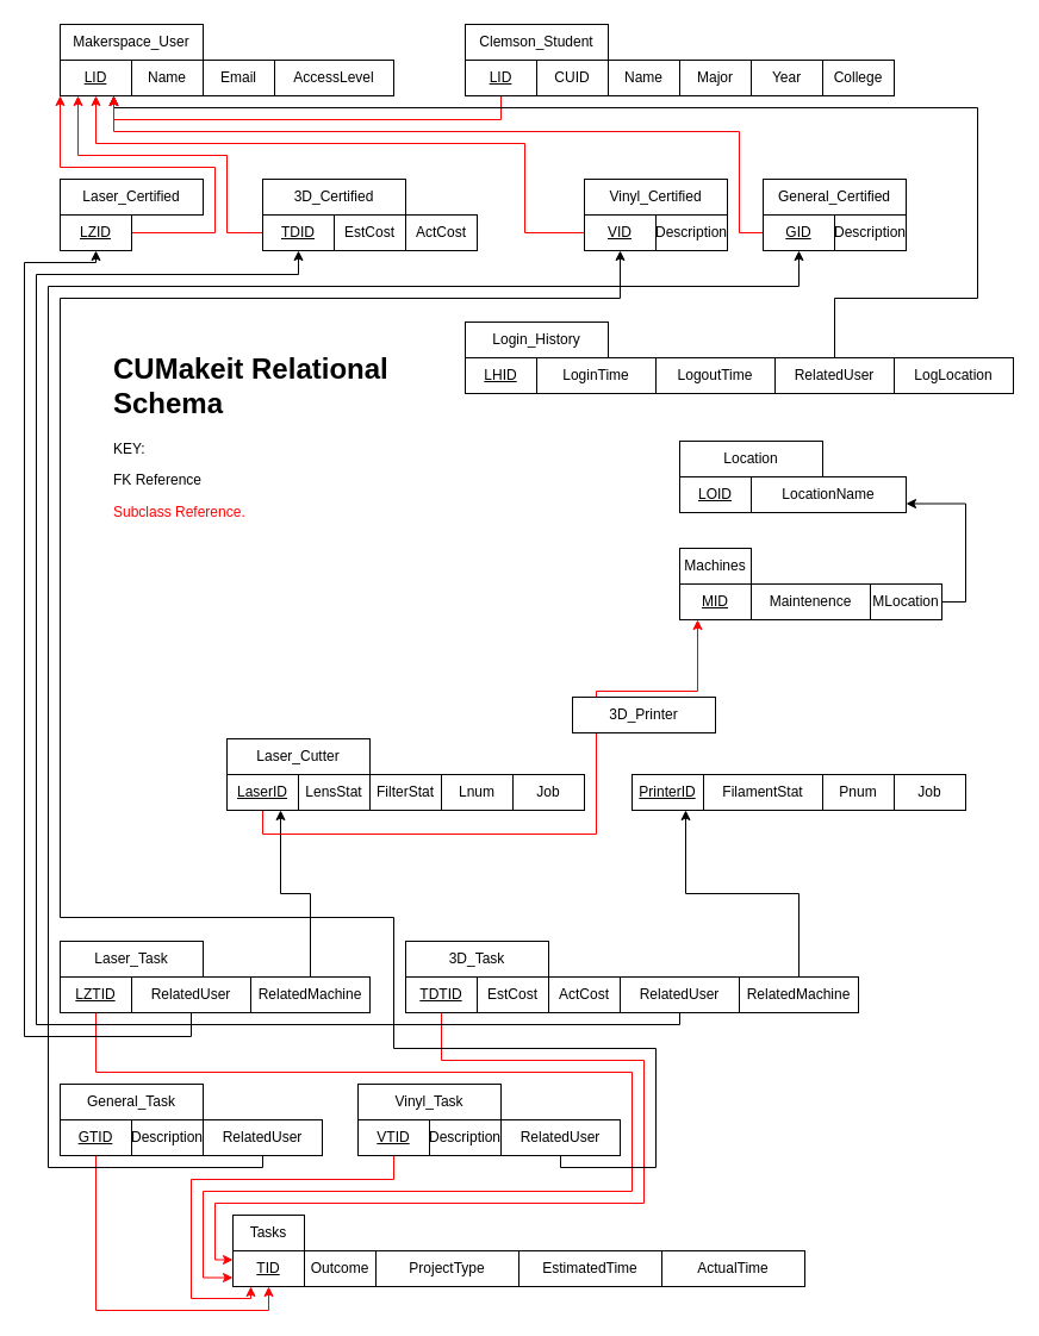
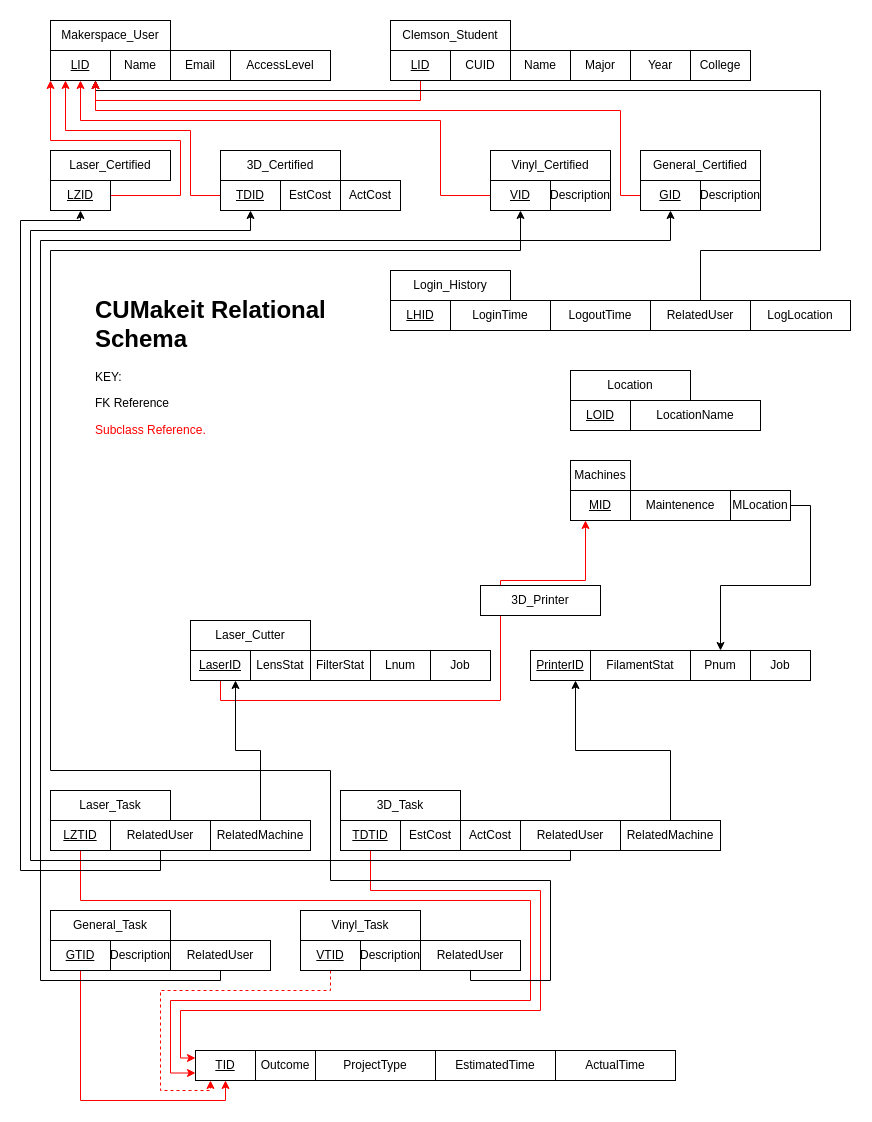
  <mxCell id="0" />
  <mxCell id="1" parent="0" />
  <mxCell id="2" value="Makerspace_User" style="rounded=0;whiteSpace=wrap;html=1;" parent="1" vertex="1"><mxGeometry x="50" y="20" width="120" height="30" as="geometry" /></mxCell>
  <mxCell id="3" value="&lt;u&gt;LID&lt;/u&gt;" style="rounded=0;whiteSpace=wrap;html=1;" parent="1" vertex="1"><mxGeometry x="50" y="50" width="60" height="30" as="geometry" /></mxCell>
  <mxCell id="4" value="Name" style="rounded=0;whiteSpace=wrap;html=1;" parent="1" vertex="1"><mxGeometry x="110" y="50" width="60" height="30" as="geometry" /></mxCell>
  <mxCell id="5" value="Email" style="rounded=0;whiteSpace=wrap;html=1;" parent="1" vertex="1"><mxGeometry x="170" y="50" width="60" height="30" as="geometry" /></mxCell>
  <mxCell id="6" value="AccessLevel" style="rounded=0;whiteSpace=wrap;html=1;" parent="1" vertex="1"><mxGeometry x="230" y="50" width="100" height="30" as="geometry" /></mxCell>
  <mxCell id="7" value="Clemson_Student" style="rounded=0;whiteSpace=wrap;html=1;" parent="1" vertex="1"><mxGeometry x="390" y="20" width="120" height="30" as="geometry" /></mxCell>
  <mxCell id="8" style="edgeStyle=orthogonalEdgeStyle;rounded=0;orthogonalLoop=1;jettySize=auto;html=1;exitX=0.5;exitY=1;exitDx=0;exitDy=0;entryX=0.75;entryY=1;entryDx=0;entryDy=0;strokeColor=#FF0000;" parent="1" source="9" target="3" edge="1"><mxGeometry relative="1" as="geometry" /></mxCell>
  <mxCell id="9" value="&lt;u&gt;LID&lt;/u&gt;" style="rounded=0;whiteSpace=wrap;html=1;" parent="1" vertex="1"><mxGeometry x="390" y="50" width="60" height="30" as="geometry" /></mxCell>
  <mxCell id="10" value="CUID" style="rounded=0;whiteSpace=wrap;html=1;" parent="1" vertex="1"><mxGeometry x="450" y="50" width="60" height="30" as="geometry" /></mxCell>
  <mxCell id="11" value="Name" style="rounded=0;whiteSpace=wrap;html=1;" parent="1" vertex="1"><mxGeometry x="510" y="50" width="60" height="30" as="geometry" /></mxCell>
  <mxCell id="12" value="Login_History" style="rounded=0;whiteSpace=wrap;html=1;" parent="1" vertex="1"><mxGeometry x="390" y="270" width="120" height="30" as="geometry" /></mxCell>
  <mxCell id="13" value="&lt;u&gt;LHID&lt;/u&gt;" style="rounded=0;whiteSpace=wrap;html=1;" parent="1" vertex="1"><mxGeometry x="390" y="300" width="60" height="30" as="geometry" /></mxCell>
  <mxCell id="14" value="LoginTime" style="rounded=0;whiteSpace=wrap;html=1;" parent="1" vertex="1"><mxGeometry x="450" y="300" width="100" height="30" as="geometry" /></mxCell>
  <mxCell id="15" style="edgeStyle=orthogonalEdgeStyle;rounded=0;orthogonalLoop=1;jettySize=auto;html=1;exitX=0.5;exitY=1;exitDx=0;exitDy=0;entryX=0.25;entryY=1;entryDx=0;entryDy=0;strokeColor=#FF0000;" parent="1" source="16" target="30" edge="1"><mxGeometry relative="1" as="geometry"><mxPoint x="500" y="570" as="targetPoint" /><Array as="points"><mxPoint x="220" y="700" /><mxPoint x="500" y="700" /><mxPoint x="500" y="580" /><mxPoint x="585" y="580" /></Array></mxGeometry></mxCell>
  <mxCell id="16" value="&lt;u&gt;LaserID&lt;/u&gt;" style="rounded=0;whiteSpace=wrap;html=1;" parent="1" vertex="1"><mxGeometry x="190" y="650" width="60" height="30" as="geometry" /></mxCell>
  <mxCell id="17" value="Laser_Cutter" style="rounded=0;whiteSpace=wrap;html=1;" parent="1" vertex="1"><mxGeometry x="190" y="620" width="120" height="30" as="geometry" /></mxCell>
  <mxCell id="18" value="LensStat" style="rounded=0;whiteSpace=wrap;html=1;" parent="1" vertex="1"><mxGeometry x="250" y="650" width="60" height="30" as="geometry" /></mxCell>
  <mxCell id="19" value="Laser_Task" style="rounded=0;whiteSpace=wrap;html=1;" parent="1" vertex="1"><mxGeometry x="50" y="790" width="120" height="30" as="geometry" /></mxCell>
  <mxCell id="20" style="edgeStyle=orthogonalEdgeStyle;rounded=0;orthogonalLoop=1;jettySize=auto;html=1;exitX=0.5;exitY=1;exitDx=0;exitDy=0;entryX=0;entryY=0.75;entryDx=0;entryDy=0;strokeColor=#FF0000;" parent="1" source="21" target="23" edge="1"><mxGeometry relative="1" as="geometry"><mxPoint x="30" y="1060" as="targetPoint" /><Array as="points"><mxPoint x="80" y="900" /><mxPoint x="530" y="900" /><mxPoint x="530" y="1000" /><mxPoint x="170" y="1000" /><mxPoint x="170" y="1073" /></Array></mxGeometry></mxCell>
  <mxCell id="21" value="&lt;u&gt;LZTID&lt;/u&gt;" style="rounded=0;whiteSpace=wrap;html=1;" parent="1" vertex="1"><mxGeometry x="50" y="820" width="60" height="30" as="geometry" /></mxCell>
- <mxCell id="22" value="Tasks" style="rounded=0;whiteSpace=wrap;html=1;" parent="1" vertex="1"><mxGeometry x="195" y="1020" width="60" height="30" as="geometry" /></mxCell>
  <mxCell id="23" value="&lt;u&gt;TID&lt;/u&gt;" style="rounded=0;whiteSpace=wrap;html=1;" parent="1" vertex="1"><mxGeometry x="195" y="1050" width="60" height="30" as="geometry" /></mxCell>
  <mxCell id="24" value="Outcome" style="rounded=0;whiteSpace=wrap;html=1;" parent="1" vertex="1"><mxGeometry x="255" y="1050" width="60" height="30" as="geometry" /></mxCell>
  <mxCell id="25" value="ProjectType" style="rounded=0;whiteSpace=wrap;html=1;" parent="1" vertex="1"><mxGeometry x="315" y="1050" width="120" height="30" as="geometry" /></mxCell>
  <mxCell id="26" value="Location" style="rounded=0;whiteSpace=wrap;html=1;" parent="1" vertex="1"><mxGeometry x="570" y="370" width="120" height="30" as="geometry" /></mxCell>
  <mxCell id="27" value="&lt;u&gt;LOID&lt;/u&gt;" style="rounded=0;whiteSpace=wrap;html=1;" parent="1" vertex="1"><mxGeometry x="570" y="400" width="60" height="30" as="geometry" /></mxCell>
  <mxCell id="28" value="LocationName" style="rounded=0;whiteSpace=wrap;html=1;" parent="1" vertex="1"><mxGeometry x="630" y="400" width="130" height="30" as="geometry" /></mxCell>
  <mxCell id="29" value="Machines" style="rounded=0;whiteSpace=wrap;html=1;" parent="1" vertex="1"><mxGeometry x="570" y="460" width="60" height="30" as="geometry" /></mxCell>
  <mxCell id="30" value="&lt;u&gt;MID&lt;/u&gt;" style="rounded=0;whiteSpace=wrap;html=1;" parent="1" vertex="1"><mxGeometry x="570" y="490" width="60" height="30" as="geometry" /></mxCell>
  <mxCell id="31" value="Maintenence" style="rounded=0;whiteSpace=wrap;html=1;" parent="1" vertex="1"><mxGeometry x="630" y="490" width="100" height="30" as="geometry" /></mxCell>
  <mxCell id="32" value="Major" style="rounded=0;whiteSpace=wrap;html=1;" parent="1" vertex="1"><mxGeometry x="570" y="50" width="60" height="30" as="geometry" /></mxCell>
  <mxCell id="33" value="Year" style="rounded=0;whiteSpace=wrap;html=1;" parent="1" vertex="1"><mxGeometry x="630" y="50" width="60" height="30" as="geometry" /></mxCell>
  <mxCell id="34" value="College" style="rounded=0;whiteSpace=wrap;html=1;" parent="1" vertex="1"><mxGeometry x="690" y="50" width="60" height="30" as="geometry" /></mxCell>
  <mxCell id="35" value="LogoutTime" style="rounded=0;whiteSpace=wrap;html=1;" parent="1" vertex="1"><mxGeometry x="550" y="300" width="100" height="30" as="geometry" /></mxCell>
  <mxCell id="36" style="edgeStyle=orthogonalEdgeStyle;rounded=0;orthogonalLoop=1;jettySize=auto;html=1;exitX=0.5;exitY=0;exitDx=0;exitDy=0;strokeColor=#000000;entryX=0.75;entryY=1;entryDx=0;entryDy=0;" parent="1" source="37" target="3" edge="1"><mxGeometry relative="1" as="geometry"><mxPoint x="100" y="90" as="targetPoint" /><Array as="points"><mxPoint x="700" y="250" /><mxPoint x="820" y="250" /><mxPoint x="820" y="90" /><mxPoint x="95" y="90" /></Array></mxGeometry></mxCell>
  <mxCell id="37" value="RelatedUser" style="rounded=0;whiteSpace=wrap;html=1;" parent="1" vertex="1"><mxGeometry x="650" y="300" width="100" height="30" as="geometry" /></mxCell>
  <mxCell id="38" value="LogLocation" style="rounded=0;whiteSpace=wrap;html=1;" parent="1" vertex="1"><mxGeometry x="750" y="300" width="100" height="30" as="geometry" /></mxCell>
  <mxCell id="39" value="EstimatedTime" style="rounded=0;whiteSpace=wrap;html=1;" parent="1" vertex="1"><mxGeometry x="435" y="1050" width="120" height="30" as="geometry" /></mxCell>
  <mxCell id="40" value="ActualTime" style="rounded=0;whiteSpace=wrap;html=1;" parent="1" vertex="1"><mxGeometry x="555" y="1050" width="120" height="30" as="geometry" /></mxCell>
  <mxCell id="41" value="3D_Task" style="rounded=0;whiteSpace=wrap;html=1;" parent="1" vertex="1"><mxGeometry x="340" y="790" width="120" height="30" as="geometry" /></mxCell>
  <mxCell id="42" style="edgeStyle=orthogonalEdgeStyle;rounded=0;orthogonalLoop=1;jettySize=auto;html=1;exitX=0.5;exitY=1;exitDx=0;exitDy=0;entryX=0;entryY=0.25;entryDx=0;entryDy=0;strokeColor=#FF0000;" parent="1" source="43" target="23" edge="1"><mxGeometry relative="1" as="geometry"><mxPoint x="20" y="1060" as="targetPoint" /><Array as="points"><mxPoint x="370" y="890" /><mxPoint x="540" y="890" /><mxPoint x="540" y="1010" /><mxPoint x="180" y="1010" /><mxPoint x="180" y="1058" /></Array></mxGeometry></mxCell>
  <mxCell id="43" value="&lt;u&gt;TDTID&lt;/u&gt;" style="rounded=0;whiteSpace=wrap;html=1;" parent="1" vertex="1"><mxGeometry x="340" y="820" width="60" height="30" as="geometry" /></mxCell>
  <mxCell id="44" value="Vinyl_Task" style="rounded=0;whiteSpace=wrap;html=1;" parent="1" vertex="1"><mxGeometry x="300" y="910" width="120" height="30" as="geometry" /></mxCell>
- <mxCell id="45" style="edgeStyle=orthogonalEdgeStyle;rounded=0;orthogonalLoop=1;jettySize=auto;html=1;exitX=0.5;exitY=1;exitDx=0;exitDy=0;entryX=0.25;entryY=1;entryDx=0;entryDy=0;fillColor=#f8cecc;strokeColor=#FF0000;" parent="1" source="46" target="23" edge="1"><mxGeometry relative="1" as="geometry"><mxPoint x="210" y="1090" as="targetPoint" /><Array as="points"><mxPoint x="330" y="990" /><mxPoint x="160" y="990" /><mxPoint x="160" y="1090" /><mxPoint x="210" y="1090" /></Array></mxGeometry></mxCell>
+ <mxCell id="45" style="edgeStyle=orthogonalEdgeStyle;rounded=0;orthogonalLoop=1;jettySize=auto;html=1;exitX=0.5;exitY=1;exitDx=0;exitDy=0;entryX=0.25;entryY=1;entryDx=0;entryDy=0;fillColor=#f8cecc;strokeColor=#FF0000;dashed=1;" parent="1" source="46" target="23" edge="1"><mxGeometry relative="1" as="geometry"><mxPoint x="210" y="1090" as="targetPoint" /><Array as="points"><mxPoint x="330" y="990" /><mxPoint x="160" y="990" /><mxPoint x="160" y="1090" /><mxPoint x="210" y="1090" /></Array></mxGeometry></mxCell>
  <mxCell id="46" value="&lt;u&gt;VTID&lt;/u&gt;" style="rounded=0;whiteSpace=wrap;html=1;" parent="1" vertex="1"><mxGeometry x="300" y="940" width="60" height="30" as="geometry" /></mxCell>
  <mxCell id="47" value="General_Task" style="rounded=0;whiteSpace=wrap;html=1;" parent="1" vertex="1"><mxGeometry x="50" y="910" width="120" height="30" as="geometry" /></mxCell>
  <mxCell id="48" style="edgeStyle=orthogonalEdgeStyle;rounded=0;orthogonalLoop=1;jettySize=auto;html=1;exitX=0.5;exitY=1;exitDx=0;exitDy=0;entryX=0.5;entryY=1;entryDx=0;entryDy=0;strokeColor=#FF0000;" parent="1" source="49" target="23" edge="1"><mxGeometry relative="1" as="geometry"><mxPoint x="230" y="1100" as="targetPoint" /><Array as="points"><mxPoint x="80" y="1100" /><mxPoint x="225" y="1100" /></Array></mxGeometry></mxCell>
  <mxCell id="49" value="&lt;u&gt;GTID&lt;/u&gt;" style="rounded=0;whiteSpace=wrap;html=1;" parent="1" vertex="1"><mxGeometry x="50" y="940" width="60" height="30" as="geometry" /></mxCell>
  <mxCell id="50" value="EstCost" style="rounded=0;whiteSpace=wrap;html=1;" parent="1" vertex="1"><mxGeometry x="400" y="820" width="60" height="30" as="geometry" /></mxCell>
  <mxCell id="51" value="ActCost" style="rounded=0;whiteSpace=wrap;html=1;" parent="1" vertex="1"><mxGeometry x="460" y="820" width="60" height="30" as="geometry" /></mxCell>
- <mxCell id="52" style="edgeStyle=orthogonalEdgeStyle;rounded=0;orthogonalLoop=1;jettySize=auto;html=1;exitX=1;exitY=0.5;exitDx=0;exitDy=0;entryX=1;entryY=0.75;entryDx=0;entryDy=0;" parent="1" source="53" target="28" edge="1"><mxGeometry relative="1" as="geometry" /></mxCell>
+ <mxCell id="52" style="edgeStyle=orthogonalEdgeStyle;rounded=0;orthogonalLoop=1;jettySize=auto;html=1;exitX=1;exitY=0.5;exitDx=0;exitDy=0;" parent="1" source="53" target="60" edge="1"><mxGeometry relative="1" as="geometry" /></mxCell>
  <mxCell id="53" value="MLocation" style="rounded=0;whiteSpace=wrap;html=1;" parent="1" vertex="1"><mxGeometry x="730" y="490" width="60" height="30" as="geometry" /></mxCell>
  <mxCell id="54" value="&lt;u&gt;PrinterID&lt;/u&gt;" style="rounded=0;whiteSpace=wrap;html=1;" parent="1" vertex="1"><mxGeometry x="530" y="650" width="60" height="30" as="geometry" /></mxCell>
  <mxCell id="55" value="3D_Printer" style="rounded=0;whiteSpace=wrap;html=1;" parent="1" vertex="1"><mxGeometry x="480" y="585" width="120" height="30" as="geometry" /></mxCell>
  <mxCell id="56" value="FilamentStat" style="rounded=0;whiteSpace=wrap;html=1;" parent="1" vertex="1"><mxGeometry x="590" y="650" width="100" height="30" as="geometry" /></mxCell>
  <mxCell id="57" value="FilterStat" style="rounded=0;whiteSpace=wrap;html=1;" parent="1" vertex="1"><mxGeometry x="310" y="650" width="60" height="30" as="geometry" /></mxCell>
  <mxCell id="58" value="Lnum" style="rounded=0;whiteSpace=wrap;html=1;" parent="1" vertex="1"><mxGeometry x="370" y="650" width="60" height="30" as="geometry" /></mxCell>
  <mxCell id="59" value="Job" style="rounded=0;whiteSpace=wrap;html=1;" parent="1" vertex="1"><mxGeometry x="430" y="650" width="60" height="30" as="geometry" /></mxCell>
  <mxCell id="60" value="Pnum" style="rounded=0;whiteSpace=wrap;html=1;" parent="1" vertex="1"><mxGeometry x="690" y="650" width="60" height="30" as="geometry" /></mxCell>
  <mxCell id="61" value="Job" style="rounded=0;whiteSpace=wrap;html=1;" parent="1" vertex="1"><mxGeometry x="750" y="650" width="60" height="30" as="geometry" /></mxCell>
  <mxCell id="62" value="Description" style="rounded=0;whiteSpace=wrap;html=1;" parent="1" vertex="1"><mxGeometry x="360" y="940" width="60" height="30" as="geometry" /></mxCell>
  <mxCell id="63" value="Description" style="rounded=0;whiteSpace=wrap;html=1;" parent="1" vertex="1"><mxGeometry x="110" y="940" width="60" height="30" as="geometry" /></mxCell>
  <mxCell id="64" value="Laser_Certified" style="rounded=0;whiteSpace=wrap;html=1;" parent="1" vertex="1"><mxGeometry x="50" y="150" width="120" height="30" as="geometry" /></mxCell>
  <mxCell id="65" style="edgeStyle=orthogonalEdgeStyle;rounded=0;orthogonalLoop=1;jettySize=auto;html=1;exitX=1;exitY=0.5;exitDx=0;exitDy=0;entryX=0;entryY=1;entryDx=0;entryDy=0;fillColor=#d5e8d4;strokeColor=#FF0000;" parent="1" source="66" target="3" edge="1"><mxGeometry relative="1" as="geometry"><mxPoint x="190" y="130" as="targetPoint" /><Array as="points"><mxPoint x="180" y="195" /><mxPoint x="180" y="140" /><mxPoint x="50" y="140" /></Array></mxGeometry></mxCell>
  <mxCell id="66" value="&lt;u&gt;LZID&lt;/u&gt;" style="rounded=0;whiteSpace=wrap;html=1;" parent="1" vertex="1"><mxGeometry x="50" y="180" width="60" height="30" as="geometry" /></mxCell>
  <mxCell id="67" value="3D_Certified" style="rounded=0;whiteSpace=wrap;html=1;" parent="1" vertex="1"><mxGeometry x="220" y="150" width="120" height="30" as="geometry" /></mxCell>
  <mxCell id="68" style="edgeStyle=orthogonalEdgeStyle;rounded=0;orthogonalLoop=1;jettySize=auto;html=1;exitX=0;exitY=0.5;exitDx=0;exitDy=0;entryX=0.25;entryY=1;entryDx=0;entryDy=0;strokeColor=#FF0000;" parent="1" source="69" target="3" edge="1"><mxGeometry relative="1" as="geometry"><mxPoint x="190" y="130" as="targetPoint" /><Array as="points"><mxPoint x="190" y="195" /><mxPoint x="190" y="130" /><mxPoint x="65" y="130" /></Array></mxGeometry></mxCell>
  <mxCell id="69" value="&lt;u&gt;TDID&lt;/u&gt;" style="rounded=0;whiteSpace=wrap;html=1;" parent="1" vertex="1"><mxGeometry x="220" y="180" width="60" height="30" as="geometry" /></mxCell>
  <mxCell id="70" value="Vinyl_Certified" style="rounded=0;whiteSpace=wrap;html=1;" parent="1" vertex="1"><mxGeometry x="490" y="150" width="120" height="30" as="geometry" /></mxCell>
  <mxCell id="71" style="edgeStyle=orthogonalEdgeStyle;rounded=0;orthogonalLoop=1;jettySize=auto;html=1;exitX=0;exitY=0.5;exitDx=0;exitDy=0;entryX=0.5;entryY=1;entryDx=0;entryDy=0;strokeColor=#FF0000;" parent="1" source="72" target="3" edge="1"><mxGeometry relative="1" as="geometry"><Array as="points"><mxPoint x="440" y="195" /><mxPoint x="440" y="120" /><mxPoint x="80" y="120" /></Array></mxGeometry></mxCell>
  <mxCell id="72" value="&lt;u&gt;VID&lt;/u&gt;" style="rounded=0;whiteSpace=wrap;html=1;" parent="1" vertex="1"><mxGeometry x="490" y="180" width="60" height="30" as="geometry" /></mxCell>
  <mxCell id="73" value="General_Certified" style="rounded=0;whiteSpace=wrap;html=1;" parent="1" vertex="1"><mxGeometry x="640" y="150" width="120" height="30" as="geometry" /></mxCell>
  <mxCell id="74" style="edgeStyle=orthogonalEdgeStyle;rounded=0;orthogonalLoop=1;jettySize=auto;html=1;exitX=0;exitY=0.5;exitDx=0;exitDy=0;entryX=0.75;entryY=1;entryDx=0;entryDy=0;strokeColor=#FF0000;" parent="1" source="75" target="3" edge="1"><mxGeometry relative="1" as="geometry"><mxPoint x="620" y="110" as="targetPoint" /><Array as="points"><mxPoint x="620" y="195" /><mxPoint x="620" y="110" /><mxPoint x="95" y="110" /></Array></mxGeometry></mxCell>
  <mxCell id="75" value="&lt;u&gt;GID&lt;/u&gt;" style="rounded=0;whiteSpace=wrap;html=1;" parent="1" vertex="1"><mxGeometry x="640" y="180" width="60" height="30" as="geometry" /></mxCell>
  <mxCell id="76" value="EstCost" style="rounded=0;whiteSpace=wrap;html=1;" parent="1" vertex="1"><mxGeometry x="280" y="180" width="60" height="30" as="geometry" /></mxCell>
  <mxCell id="77" value="ActCost" style="rounded=0;whiteSpace=wrap;html=1;" parent="1" vertex="1"><mxGeometry x="340" y="180" width="60" height="30" as="geometry" /></mxCell>
  <mxCell id="78" value="Description" style="rounded=0;whiteSpace=wrap;html=1;" parent="1" vertex="1"><mxGeometry x="550" y="180" width="60" height="30" as="geometry" /></mxCell>
  <mxCell id="79" value="Description" style="rounded=0;whiteSpace=wrap;html=1;" parent="1" vertex="1"><mxGeometry x="700" y="180" width="60" height="30" as="geometry" /></mxCell>
  <mxCell id="80" style="edgeStyle=orthogonalEdgeStyle;rounded=0;orthogonalLoop=1;jettySize=auto;html=1;exitX=0.5;exitY=1;exitDx=0;exitDy=0;entryX=0.5;entryY=1;entryDx=0;entryDy=0;" parent="1" source="81" target="69" edge="1"><mxGeometry relative="1" as="geometry"><mxPoint x="30" y="250" as="targetPoint" /><Array as="points"><mxPoint x="570" y="860" /><mxPoint x="30" y="860" /><mxPoint x="30" y="230" /><mxPoint x="250" y="230" /></Array></mxGeometry></mxCell>
  <mxCell id="81" value="RelatedUser" style="rounded=0;whiteSpace=wrap;html=1;" parent="1" vertex="1"><mxGeometry x="520" y="820" width="100" height="30" as="geometry" /></mxCell>
  <mxCell id="82" style="edgeStyle=orthogonalEdgeStyle;rounded=0;orthogonalLoop=1;jettySize=auto;html=1;exitX=0.5;exitY=1;exitDx=0;exitDy=0;entryX=0.5;entryY=1;entryDx=0;entryDy=0;" parent="1" source="83" target="66" edge="1"><mxGeometry relative="1" as="geometry"><mxPoint x="20" y="210" as="targetPoint" /><Array as="points"><mxPoint x="160" y="870" /><mxPoint x="20" y="870" /><mxPoint x="20" y="220" /><mxPoint x="80" y="220" /></Array></mxGeometry></mxCell>
  <mxCell id="83" value="RelatedUser" style="rounded=0;whiteSpace=wrap;html=1;" parent="1" vertex="1"><mxGeometry x="110" y="820" width="100" height="30" as="geometry" /></mxCell>
  <mxCell id="84" style="edgeStyle=orthogonalEdgeStyle;rounded=0;orthogonalLoop=1;jettySize=auto;html=1;exitX=0.5;exitY=1;exitDx=0;exitDy=0;entryX=0.5;entryY=1;entryDx=0;entryDy=0;" parent="1" source="85" target="72" edge="1"><mxGeometry relative="1" as="geometry"><mxPoint x="520" y="250" as="targetPoint" /><Array as="points"><mxPoint x="470" y="980" /><mxPoint x="550" y="980" /><mxPoint x="550" y="880" /><mxPoint x="330" y="880" /><mxPoint x="330" y="770" /><mxPoint x="50" y="770" /><mxPoint x="50" y="250" /><mxPoint x="520" y="250" /></Array></mxGeometry></mxCell>
  <mxCell id="85" value="RelatedUser" style="rounded=0;whiteSpace=wrap;html=1;" parent="1" vertex="1"><mxGeometry x="420" y="940" width="100" height="30" as="geometry" /></mxCell>
  <mxCell id="86" style="edgeStyle=orthogonalEdgeStyle;rounded=0;orthogonalLoop=1;jettySize=auto;html=1;exitX=0.5;exitY=1;exitDx=0;exitDy=0;entryX=0.5;entryY=1;entryDx=0;entryDy=0;" parent="1" source="87" target="75" edge="1"><mxGeometry relative="1" as="geometry"><mxPoint x="520" y="240" as="targetPoint" /><Array as="points"><mxPoint x="220" y="980" /><mxPoint x="40" y="980" /><mxPoint x="40" y="240" /><mxPoint x="670" y="240" /></Array></mxGeometry></mxCell>
  <mxCell id="87" value="RelatedUser" style="rounded=0;whiteSpace=wrap;html=1;" parent="1" vertex="1"><mxGeometry x="170" y="940" width="100" height="30" as="geometry" /></mxCell>
  <mxCell id="88" style="edgeStyle=orthogonalEdgeStyle;rounded=0;orthogonalLoop=1;jettySize=auto;html=1;exitX=0.5;exitY=0;exitDx=0;exitDy=0;entryX=0.75;entryY=1;entryDx=0;entryDy=0;strokeColor=#000000;" parent="1" source="89" target="16" edge="1"><mxGeometry relative="1" as="geometry" /></mxCell>
  <mxCell id="89" value="RelatedMachine" style="rounded=0;whiteSpace=wrap;html=1;" parent="1" vertex="1"><mxGeometry x="210" y="820" width="100" height="30" as="geometry" /></mxCell>
  <mxCell id="90" style="edgeStyle=orthogonalEdgeStyle;rounded=0;orthogonalLoop=1;jettySize=auto;html=1;exitX=0.5;exitY=0;exitDx=0;exitDy=0;entryX=0.75;entryY=1;entryDx=0;entryDy=0;strokeColor=#000000;" parent="1" source="91" target="54" edge="1"><mxGeometry relative="1" as="geometry" /></mxCell>
  <mxCell id="91" value="RelatedMachine" style="rounded=0;whiteSpace=wrap;html=1;" parent="1" vertex="1"><mxGeometry x="620" y="820" width="100" height="30" as="geometry" /></mxCell>
  <mxCell id="92" value="&lt;h1&gt;CUMakeit Relational Schema&lt;br&gt;&lt;/h1&gt;&lt;p&gt;KEY:&lt;/p&gt;&lt;p&gt;FK Reference&lt;/p&gt;&lt;p&gt;&lt;font color=&quot;#FF0000&quot;&gt;Subclass Reference.&lt;/font&gt;&lt;/p&gt;" style="text;html=1;strokeColor=none;fillColor=none;spacing=5;spacingTop=-20;whiteSpace=wrap;overflow=hidden;rounded=0;" parent="1" vertex="1"><mxGeometry x="90" y="290" width="280" height="160" as="geometry" /></mxCell>
